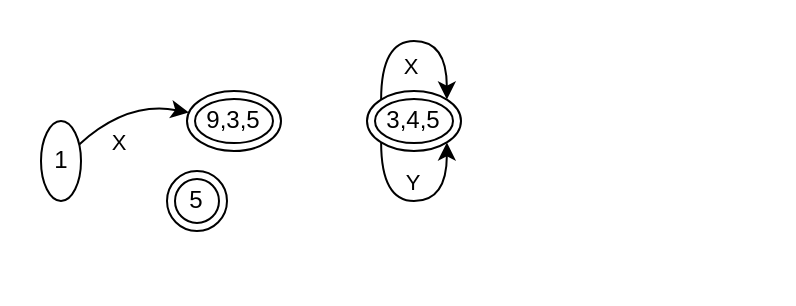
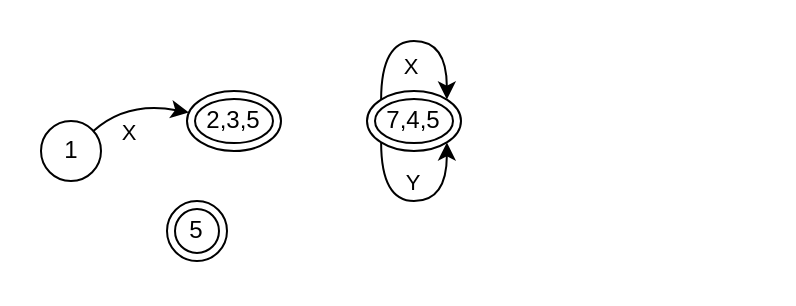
  <mxCell id="0" />
  <mxCell id="1" parent="0" />
- <mxCell id="2" value="1" style="points=[[0.145,0.145,0],[0.5,0,0],[0.855,0.145,0],[1,0.5,0],[0.855,0.855,0],[0.5,1,0],[0.145,0.855,0],[0,0.5,0]];shape=mxgraph.bpmn.event;html=1;verticalLabelPosition=middle;labelBackgroundColor=#ffffff;verticalAlign=middle;align=center;perimeter=ellipsePerimeter;outlineConnect=0;aspect=fixed;outline=standard;symbol=general;labelPosition=center;" vertex="1" parent="1"><mxGeometry x="20" y="60" width="20" height="40" as="geometry" /></mxCell>
+ <mxCell id="2" value="1" style="points=[[0.145,0.145,0],[0.5,0,0],[0.855,0.145,0],[1,0.5,0],[0.855,0.855,0],[0.5,1,0],[0.145,0.855,0],[0,0.5,0]];shape=mxgraph.bpmn.event;html=1;verticalLabelPosition=middle;labelBackgroundColor=#ffffff;verticalAlign=middle;align=center;perimeter=ellipsePerimeter;outlineConnect=0;aspect=fixed;outline=standard;symbol=general;labelPosition=center;" vertex="1" parent="1"><mxGeometry x="20" y="60" width="30" height="30" as="geometry" /></mxCell>
  <mxCell id="3" style="rounded=0;orthogonalLoop=1;jettySize=auto;html=1;curved=1;" edge="1" parent="1"><mxGeometry relative="1" as="geometry"><mxPoint x="375.176" y="130.268" as="sourcePoint" /><Array as="points"><mxPoint x="355" y="25" /></Array></mxGeometry></mxCell>
- <mxCell id="4" value="9,3,5" style="ellipse;shape=doubleEllipse;whiteSpace=wrap;html=1;" vertex="1" parent="1"><mxGeometry x="93" y="45" width="47" height="30" as="geometry" /></mxCell>
- <mxCell id="5" value="5" style="ellipse;shape=doubleEllipse;whiteSpace=wrap;html=1;" vertex="1" parent="1"><mxGeometry x="83" y="85" width="30" height="30" as="geometry" /></mxCell>
- <mxCell id="6" value="3,4,5" style="ellipse;shape=doubleEllipse;whiteSpace=wrap;html=1;" vertex="1" parent="1"><mxGeometry x="183" y="45" width="47" height="30" as="geometry" /></mxCell>
+ <mxCell id="4" value="2,3,5" style="ellipse;shape=doubleEllipse;whiteSpace=wrap;html=1;" vertex="1" parent="1"><mxGeometry x="93" y="45" width="47" height="30" as="geometry" /></mxCell>
+ <mxCell id="5" value="5" style="ellipse;shape=doubleEllipse;whiteSpace=wrap;html=1;" vertex="1" parent="1"><mxGeometry x="83" y="100" width="30" height="30" as="geometry" /></mxCell>
+ <mxCell id="6" value="7,4,5" style="ellipse;shape=doubleEllipse;whiteSpace=wrap;html=1;" vertex="1" parent="1"><mxGeometry x="183" y="45" width="47" height="30" as="geometry" /></mxCell>
  <mxCell id="7" style="rounded=0;orthogonalLoop=1;jettySize=auto;html=1;exitX=0;exitY=0;exitDx=0;exitDy=0;entryX=1;entryY=0;entryDx=0;entryDy=0;edgeStyle=orthogonalEdgeStyle;curved=1;" edge="1" parent="1" source="6" target="6"><mxGeometry relative="1" as="geometry"><mxPoint x="193" y="0" as="sourcePoint" /><mxPoint x="244" y="14" as="targetPoint" /><Array as="points"><mxPoint x="190" y="20" /><mxPoint x="223" y="20" /></Array></mxGeometry></mxCell>
  <mxCell id="8" value="X" style="edgeLabel;html=1;align=center;verticalAlign=middle;resizable=0;points=[];" vertex="1" connectable="0" parent="7"><mxGeometry x="-0.375" y="-1" relative="1" as="geometry"><mxPoint x="15" y="11" as="offset" /></mxGeometry></mxCell>
  <mxCell id="9" style="rounded=0;orthogonalLoop=1;jettySize=auto;html=1;curved=1;" edge="1" parent="1" source="2" target="4"><mxGeometry relative="1" as="geometry"><mxPoint x="265" y="-46" as="sourcePoint" /><mxPoint x="316" y="-32" as="targetPoint" /><Array as="points"><mxPoint x="63" y="50" /></Array></mxGeometry></mxCell>
  <mxCell id="10" value="X" style="edgeLabel;html=1;align=center;verticalAlign=middle;resizable=0;points=[];" vertex="1" connectable="0" parent="9"><mxGeometry x="-0.375" y="-1" relative="1" as="geometry"><mxPoint x="4" y="11" as="offset" /></mxGeometry></mxCell>
  <mxCell id="11" style="edgeStyle=orthogonalEdgeStyle;rounded=0;orthogonalLoop=1;jettySize=auto;html=1;exitX=0;exitY=1;exitDx=0;exitDy=0;entryX=1;entryY=1;entryDx=0;entryDy=0;curved=1;" edge="1" parent="1" source="6" target="6"><mxGeometry relative="1" as="geometry"><Array as="points"><mxPoint x="190" y="100" /><mxPoint x="223" y="100" /></Array></mxGeometry></mxCell>
  <mxCell id="12" value="Y" style="edgeLabel;html=1;align=center;verticalAlign=middle;resizable=0;points=[];" vertex="1" connectable="0" parent="11"><mxGeometry x="-0.04" relative="1" as="geometry"><mxPoint x="1" y="-10" as="offset" /></mxGeometry></mxCell>
